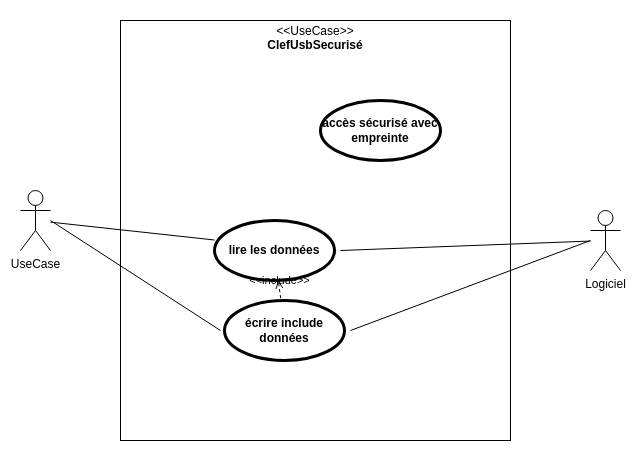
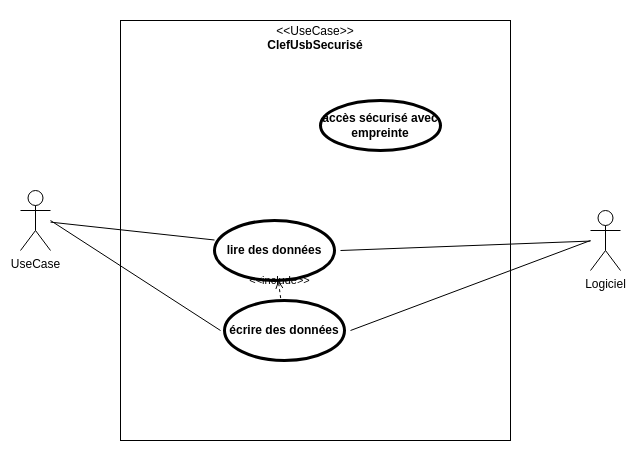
  <mxCell id="0" />
  <mxCell id="1" parent="0" />
  <mxCell id="2" value="&lt;p style=&quot;margin: 0px ; margin-top: 4px ; text-align: center&quot;&gt;&amp;lt;&amp;lt;UseCase&amp;gt;&amp;gt;&lt;br&gt;&lt;b&gt;ClefUsbSecurisé&lt;/b&gt;&lt;/p&gt;" style="shape=rect;html=1;overflow=fill;html=1;whiteSpace=wrap;align=center;" parent="1" vertex="1"><mxGeometry x="120" y="20" width="390" height="420" as="geometry" /></mxCell>
  <mxCell id="3" value="UseCase" style="shape=umlActor;html=1;verticalLabelPosition=bottom;verticalAlign=top;align=center;" parent="1" vertex="1"><mxGeometry x="20" y="190" width="30" height="60" as="geometry" /></mxCell>
  <mxCell id="4" value="Logiciel" style="shape=umlActor;html=1;verticalLabelPosition=bottom;verticalAlign=top;align=center;" parent="1" vertex="1"><mxGeometry x="590" y="210" width="30" height="60" as="geometry" /></mxCell>
- <mxCell id="5" value="lire les données" style="shape=ellipse;html=1;strokeWidth=3;fontStyle=1;whiteSpace=wrap;align=center;perimeter=ellipsePerimeter;" parent="1" vertex="1"><mxGeometry x="214" y="220" width="120" height="60" as="geometry" /></mxCell>
+ <mxCell id="5" value="lire des données" style="shape=ellipse;html=1;strokeWidth=3;fontStyle=1;whiteSpace=wrap;align=center;perimeter=ellipsePerimeter;" parent="1" vertex="1"><mxGeometry x="214" y="220" width="120" height="60" as="geometry" /></mxCell>
  <mxCell id="6" value="" style="edgeStyle=none;html=1;endArrow=none;verticalAlign=bottom;" parent="1" source="3" edge="1"><mxGeometry width="160" relative="1" as="geometry"><mxPoint x="54" y="239.5" as="sourcePoint" /><mxPoint x="214" y="239.5" as="targetPoint" /></mxGeometry></mxCell>
- <mxCell id="7" value="écrire include données" style="shape=ellipse;html=1;strokeWidth=3;fontStyle=1;whiteSpace=wrap;align=center;perimeter=ellipsePerimeter;" parent="1" vertex="1"><mxGeometry x="224" y="300" width="120" height="60" as="geometry" /></mxCell>
+ <mxCell id="7" value="écrire des données" style="shape=ellipse;html=1;strokeWidth=3;fontStyle=1;whiteSpace=wrap;align=center;perimeter=ellipsePerimeter;" parent="1" vertex="1"><mxGeometry x="224" y="300" width="120" height="60" as="geometry" /></mxCell>
  <mxCell id="8" value="" style="edgeStyle=none;html=1;endArrow=none;verticalAlign=bottom;" parent="1" edge="1"><mxGeometry width="160" relative="1" as="geometry"><mxPoint x="50" y="220" as="sourcePoint" /><mxPoint x="220" y="330" as="targetPoint" /></mxGeometry></mxCell>
  <mxCell id="9" value="" style="edgeStyle=none;html=1;endArrow=none;verticalAlign=bottom;" parent="1" target="4" edge="1"><mxGeometry width="160" relative="1" as="geometry"><mxPoint x="340" y="250" as="sourcePoint" /><mxPoint x="390" y="290" as="targetPoint" /></mxGeometry></mxCell>
  <mxCell id="10" value="" style="edgeStyle=none;html=1;endArrow=none;verticalAlign=bottom;" parent="1" edge="1"><mxGeometry width="160" relative="1" as="geometry"><mxPoint x="350" y="330" as="sourcePoint" /><mxPoint x="590" y="240" as="targetPoint" /></mxGeometry></mxCell>
  <mxCell id="11" value="&amp;lt;&amp;lt;include&amp;gt;&amp;gt;" style="edgeStyle=none;html=1;endArrow=open;verticalAlign=bottom;dashed=1;labelBackgroundColor=none;exitX=0.468;exitY=-0.04;exitDx=0;exitDy=0;exitPerimeter=0;" parent="1" source="7" target="5" edge="1"><mxGeometry width="160" relative="1" as="geometry"><mxPoint x="160" y="220" as="sourcePoint" /><mxPoint x="360" y="170" as="targetPoint" /></mxGeometry></mxCell>
- <mxCell id="12" value="accès sécurisé avec empreinte" style="shape=ellipse;html=1;strokeWidth=3;fontStyle=1;whiteSpace=wrap;align=center;perimeter=ellipsePerimeter;" parent="1" vertex="1"><mxGeometry x="320" y="100" width="120" height="60" as="geometry" /></mxCell>
+ <mxCell id="12" value="accès sécurisé avec empreinte" style="shape=ellipse;html=1;strokeWidth=3;fontStyle=1;whiteSpace=wrap;align=center;perimeter=ellipsePerimeter;" parent="1" vertex="1"><mxGeometry x="320" y="100" width="120" height="50" as="geometry" /></mxCell>
